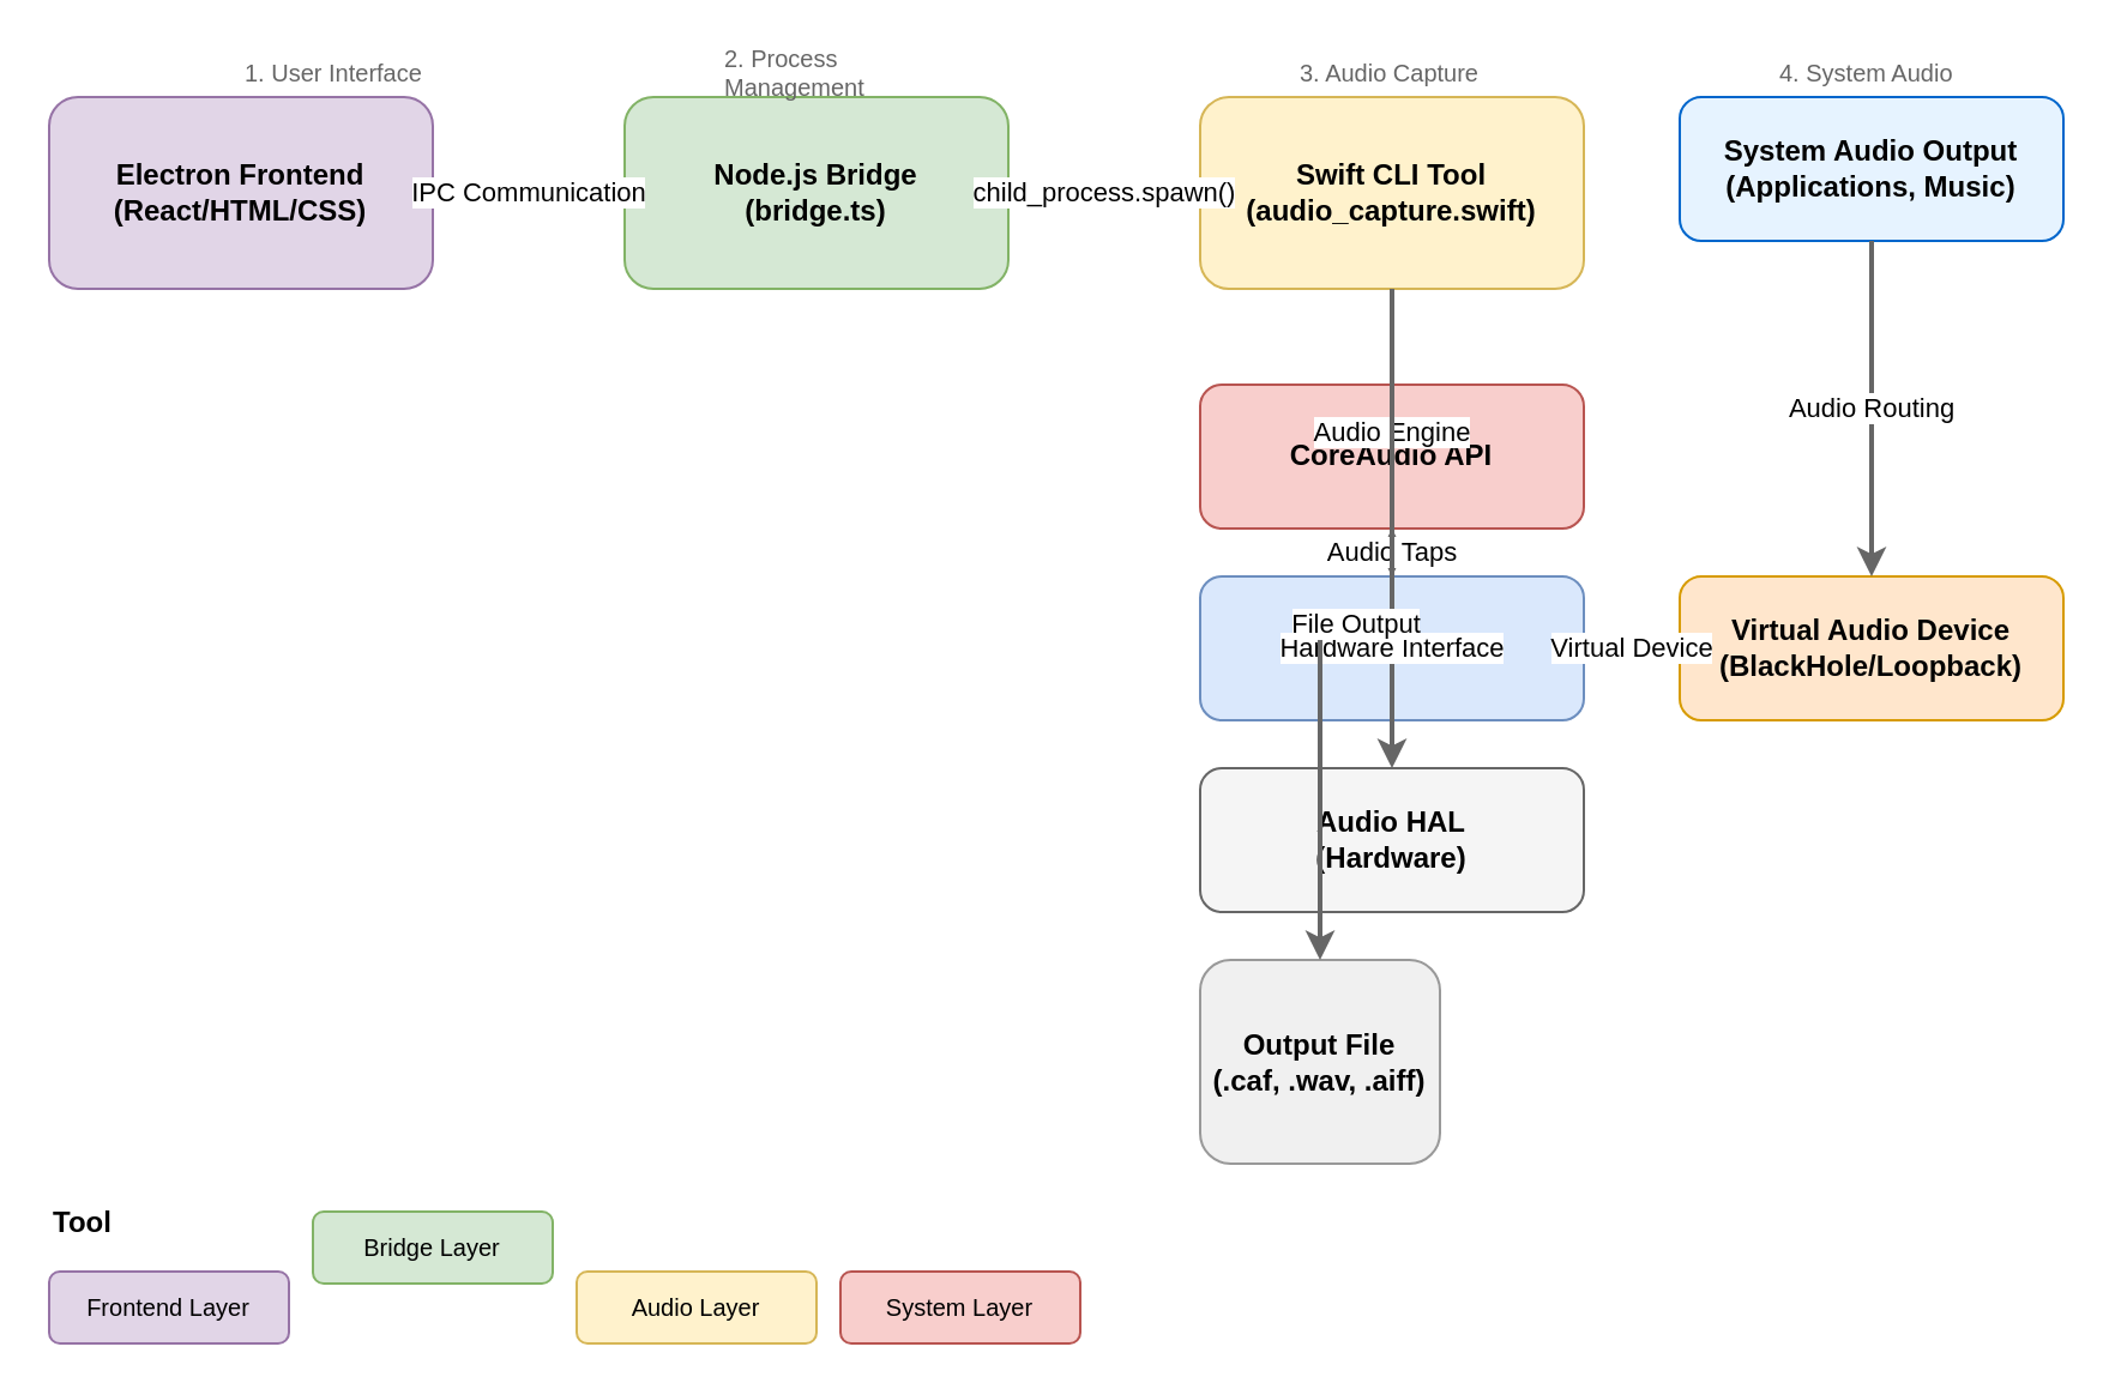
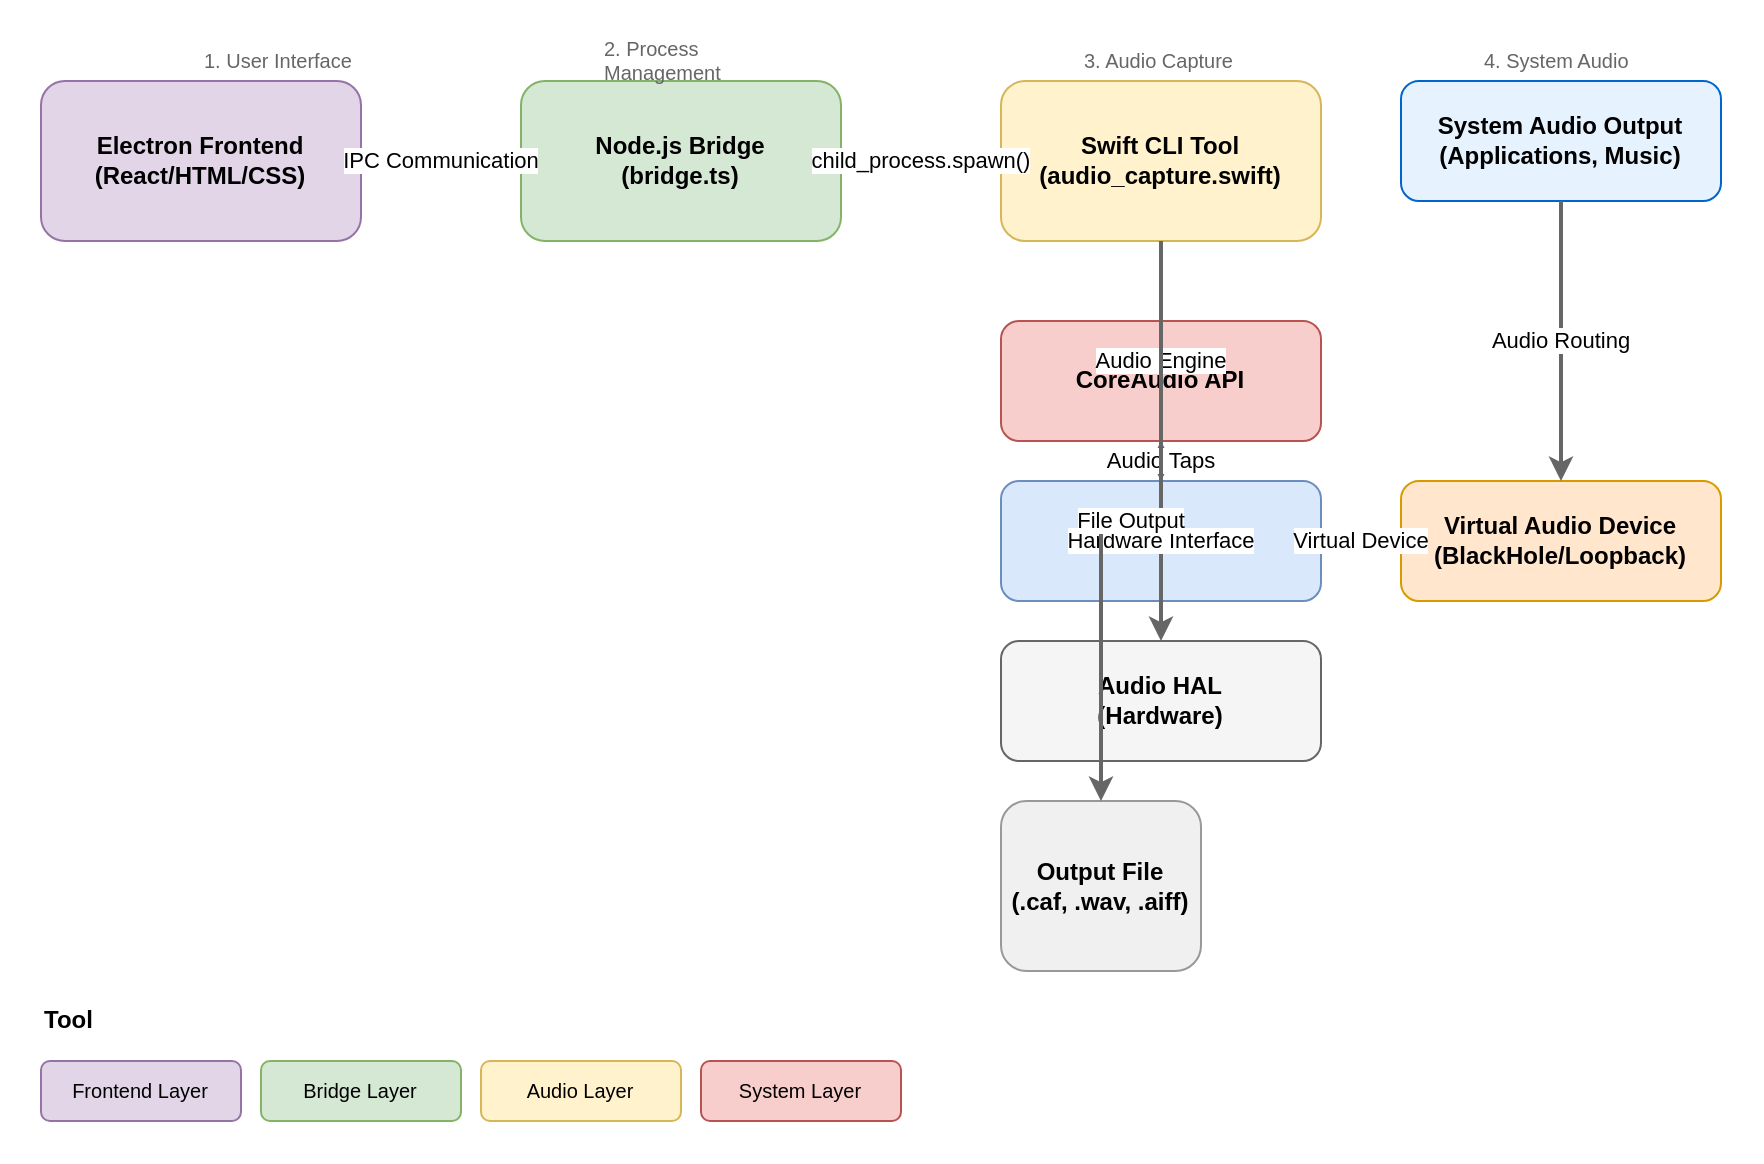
  <mxCell id="0" />
  <mxCell id="1" parent="0" />
  <mxCell id="2" value="Electron Frontend&#10;(React/HTML/CSS)" style="rounded=1;whiteSpace=wrap;html=1;fillColor=#e1d5e7;strokeColor=#9673a6;fontSize=12;fontStyle=1;" vertex="1" parent="1"><mxGeometry x="20" y="40" width="160" height="80" as="geometry" /></mxCell>
  <mxCell id="3" value="Node.js Bridge&#10;(bridge.ts)" style="rounded=1;whiteSpace=wrap;html=1;fillColor=#d5e8d4;strokeColor=#82b366;fontSize=12;fontStyle=1;" vertex="1" parent="1"><mxGeometry x="260" y="40" width="160" height="80" as="geometry" /></mxCell>
  <mxCell id="4" value="Swift CLI Tool&#10;(audio_capture.swift)" style="rounded=1;whiteSpace=wrap;html=1;fillColor=#fff2cc;strokeColor=#d6b656;fontSize=12;fontStyle=1;" vertex="1" parent="1"><mxGeometry x="500" y="40" width="160" height="80" as="geometry" /></mxCell>
  <mxCell id="5" value="CoreAudio API" style="rounded=1;whiteSpace=wrap;html=1;fillColor=#f8cecc;strokeColor=#b85450;fontSize=12;fontStyle=1;" vertex="1" parent="1"><mxGeometry x="500" y="160" width="160" height="60" as="geometry" /></mxCell>
  <mxCell id="6" value="AVFoundation" style="rounded=1;whiteSpace=wrap;html=1;fillColor=#dae8fc;strokeColor=#6c8ebf;fontSize=12;fontStyle=1;" vertex="1" parent="1"><mxGeometry x="500" y="240" width="160" height="60" as="geometry" /></mxCell>
  <mxCell id="7" value="Audio HAL&#10;(Hardware)" style="rounded=1;whiteSpace=wrap;html=1;fillColor=#f5f5f5;strokeColor=#666666;fontSize=12;fontStyle=1;" vertex="1" parent="1"><mxGeometry x="500" y="320" width="160" height="60" as="geometry" /></mxCell>
  <mxCell id="8" value="Virtual Audio Device&#10;(BlackHole/Loopback)" style="rounded=1;whiteSpace=wrap;html=1;fillColor=#ffe6cc;strokeColor=#d79b00;fontSize=12;fontStyle=1;" vertex="1" parent="1"><mxGeometry x="700" y="240" width="160" height="60" as="geometry" /></mxCell>
  <mxCell id="9" value="System Audio Output&#10;(Applications, Music)" style="rounded=1;whiteSpace=wrap;html=1;fillColor=#e6f3ff;strokeColor=#0066cc;fontSize=12;fontStyle=1;" vertex="1" parent="1"><mxGeometry x="700" y="40" width="160" height="60" as="geometry" /></mxCell>
  <mxCell id="10" value="Output File&#10;(.caf, .wav, .aiff)" style="rounded=1;whiteSpace=wrap;html=1;fillColor=#f0f0f0;strokeColor=#999999;fontSize=12;fontStyle=1;" vertex="1" parent="1"><mxGeometry x="500" y="400" width="100" height="85" as="geometry" /></mxCell>
  <mxCell id="11" value="IPC Communication" style="edgeStyle=orthogonalEdgeStyle;rounded=0;orthogonalLoop=1;jettySize=auto;html=1;strokeColor=#666666;strokeWidth=2;" edge="1" parent="1" source="2" target="3"><mxGeometry relative="1" as="geometry" /></mxCell>
  <mxCell id="12" value="child_process.spawn()" style="edgeStyle=orthogonalEdgeStyle;rounded=0;orthogonalLoop=1;jettySize=auto;html=1;strokeColor=#666666;strokeWidth=2;" edge="1" parent="1" source="3" target="4"><mxGeometry relative="1" as="geometry" /></mxCell>
  <mxCell id="13" value="Audio Engine" style="edgeStyle=orthogonalEdgeStyle;rounded=0;orthogonalLoop=1;jettySize=auto;html=1;strokeColor=#666666;strokeWidth=2;" edge="1" parent="1" source="4" target="6"><mxGeometry relative="1" as="geometry" /></mxCell>
  <mxCell id="14" value="Audio Taps" style="edgeStyle=orthogonalEdgeStyle;rounded=0;orthogonalLoop=1;jettySize=auto;html=1;strokeColor=#666666;strokeWidth=2;" edge="1" parent="1" source="6" target="5"><mxGeometry relative="1" as="geometry" /></mxCell>
  <mxCell id="15" value="Hardware Interface" style="edgeStyle=orthogonalEdgeStyle;rounded=0;orthogonalLoop=1;jettySize=auto;html=1;strokeColor=#666666;strokeWidth=2;" edge="1" parent="1" source="5" target="7"><mxGeometry relative="1" as="geometry" /></mxCell>
  <mxCell id="16" value="Audio Routing" style="edgeStyle=orthogonalEdgeStyle;rounded=0;orthogonalLoop=1;jettySize=auto;html=1;strokeColor=#666666;strokeWidth=2;" edge="1" parent="1" source="9" target="8"><mxGeometry relative="1" as="geometry" /></mxCell>
  <mxCell id="17" value="Virtual Device" style="edgeStyle=orthogonalEdgeStyle;rounded=0;orthogonalLoop=1;jettySize=auto;html=1;strokeColor=#666666;strokeWidth=2;" edge="1" parent="1" source="8" target="6"><mxGeometry relative="1" as="geometry" /></mxCell>
  <mxCell id="18" value="File Output" style="edgeStyle=orthogonalEdgeStyle;rounded=0;orthogonalLoop=1;jettySize=auto;html=1;strokeColor=#666666;strokeWidth=2;" edge="1" parent="1" source="4" target="10"><mxGeometry relative="1" as="geometry" /></mxCell>
  <mxCell id="19" value="1. User Interface" style="text;html=1;strokeColor=none;fillColor=none;align=left;verticalAlign=middle;whiteSpace=wrap;rounded=0;fontSize=10;fontColor=#666666;" vertex="1" parent="1"><mxGeometry x="100" y="20" width="80" height="20" as="geometry" /></mxCell>
  <mxCell id="20" value="2. Process Management" style="text;html=1;strokeColor=none;fillColor=none;align=left;verticalAlign=middle;whiteSpace=wrap;rounded=0;fontSize=10;fontColor=#666666;" vertex="1" parent="1"><mxGeometry x="300" y="20" width="100" height="20" as="geometry" /></mxCell>
  <mxCell id="21" value="3. Audio Capture" style="text;html=1;strokeColor=none;fillColor=none;align=left;verticalAlign=middle;whiteSpace=wrap;rounded=0;fontSize=10;fontColor=#666666;" vertex="1" parent="1"><mxGeometry x="540" y="20" width="80" height="20" as="geometry" /></mxCell>
  <mxCell id="22" value="4. System Audio" style="text;html=1;strokeColor=none;fillColor=none;align=left;verticalAlign=middle;whiteSpace=wrap;rounded=0;fontSize=10;fontColor=#666666;" vertex="1" parent="1"><mxGeometry x="740" y="20" width="80" height="20" as="geometry" /></mxCell>
  <mxCell id="23" value="Tool" style="text;html=1;strokeColor=none;fillColor=none;align=left;verticalAlign=middle;whiteSpace=wrap;rounded=0;fontSize=12;fontStyle=1;" vertex="1" parent="1"><mxGeometry x="20" y="500" width="60" height="20" as="geometry" /></mxCell>
  <mxCell id="24" value="Frontend Layer" style="rounded=1;whiteSpace=wrap;html=1;fillColor=#e1d5e7;strokeColor=#9673a6;fontSize=10;" vertex="1" parent="1"><mxGeometry x="20" y="530" width="100" height="30" as="geometry" /></mxCell>
- <mxCell id="25" value="Bridge Layer" style="rounded=1;whiteSpace=wrap;html=1;fillColor=#d5e8d4;strokeColor=#82b366;fontSize=10;" vertex="1" parent="1"><mxGeometry x="130" y="505" width="100" height="30" as="geometry" /></mxCell>
+ <mxCell id="25" value="Bridge Layer" style="rounded=1;whiteSpace=wrap;html=1;fillColor=#d5e8d4;strokeColor=#82b366;fontSize=10;" vertex="1" parent="1"><mxGeometry x="130" y="530" width="100" height="30" as="geometry" /></mxCell>
  <mxCell id="26" value="Audio Layer" style="rounded=1;whiteSpace=wrap;html=1;fillColor=#fff2cc;strokeColor=#d6b656;fontSize=10;" vertex="1" parent="1"><mxGeometry x="240" y="530" width="100" height="30" as="geometry" /></mxCell>
  <mxCell id="27" value="System Layer" style="rounded=1;whiteSpace=wrap;html=1;fillColor=#f8cecc;strokeColor=#b85450;fontSize=10;" vertex="1" parent="1"><mxGeometry x="350" y="530" width="100" height="30" as="geometry" /></mxCell>
